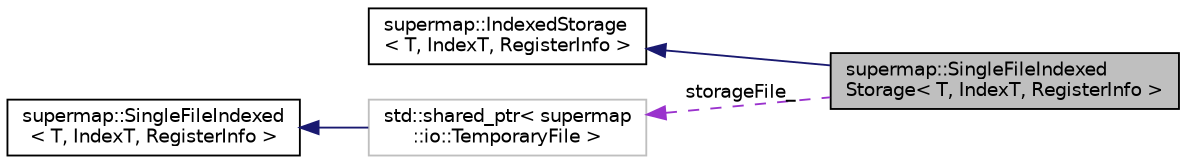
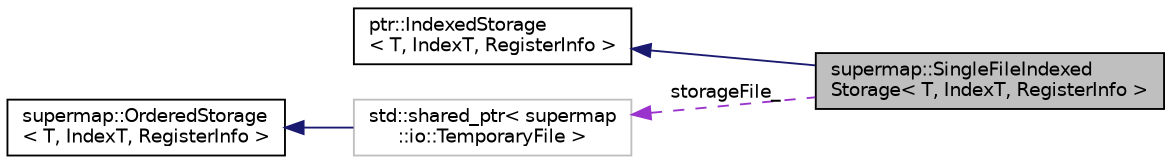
  digraph {
    rankdir=LR
    node [color=black fillcolor=white fontname=Helvetica fontsize=10 shape=record style=filled]
    edge [color=midnightblue dir=back fontname=Helvetica fontsize=10 labelfontname=Helvetica labelfontsize=10 style=solid]
    n1 [fillcolor=grey75 fontcolor=black height=0.2 label="supermap::SingleFileIndexed\lStorage\< T, IndexT, RegisterInfo \>" width=0.4]
-   n2 [height=0.2 label="supermap::IndexedStorage\l\< T, IndexT, RegisterInfo \>" width=0.4]
-   n3 [height=0.2 label="supermap::SingleFileIndexed\l\< T, IndexT, RegisterInfo \>" width=0.4]
+   n2 [height=0.2 label="ptr::IndexedStorage\l\< T, IndexT, RegisterInfo \>" width=0.4]
+   n3 [height=0.2 label="supermap::OrderedStorage\l\< T, IndexT, RegisterInfo \>" width=0.4]
    n4 [color=grey75 height=0.2 label="std::shared_ptr\< supermap\l::io::TemporaryFile \>" width=0.4]
    n2 -> n1
    n3 -> n4
    n4 -> n1 [color=darkorchid3 label=" storageFile_" style=dashed]
  }
